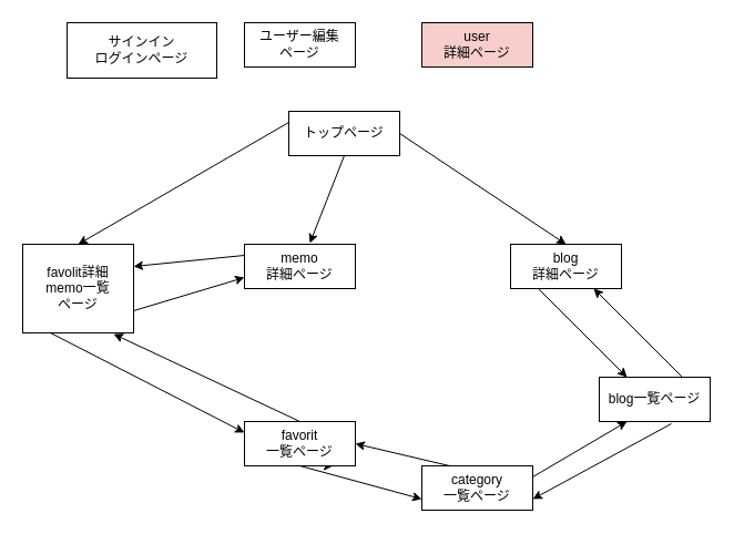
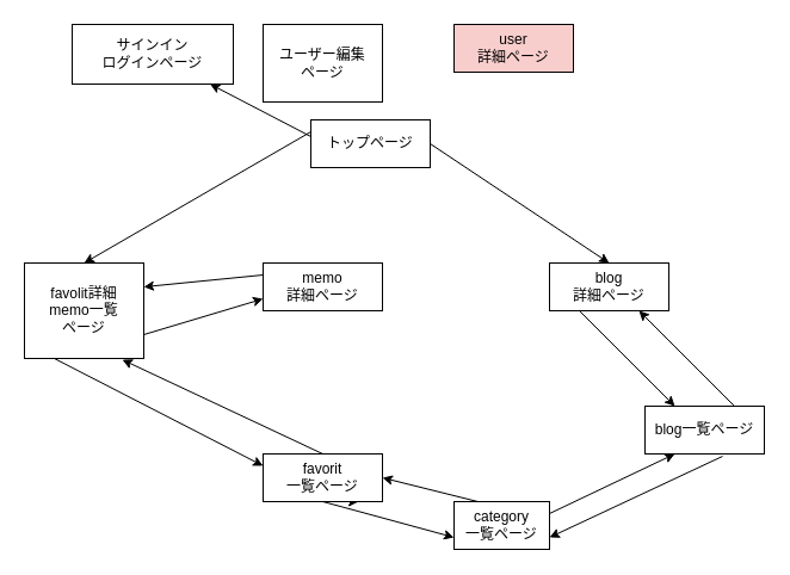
  <mxCell id="0" />
  <mxCell id="1" parent="0" />
  <mxCell id="2" style="edgeStyle=none;html=1;exitX=1;exitY=0.5;exitDx=0;exitDy=0;entryX=0.5;entryY=0;entryDx=0;entryDy=0;" edge="1" parent="1" source="5" target="10"><mxGeometry relative="1" as="geometry" /></mxCell>
  <mxCell id="3" style="edgeStyle=none;html=1;exitX=0;exitY=0.25;exitDx=0;exitDy=0;entryX=0.5;entryY=0;entryDx=0;entryDy=0;" edge="1" parent="1" source="5" target="25"><mxGeometry relative="1" as="geometry" /></mxCell>
- <mxCell id="4" style="edgeStyle=none;html=1;exitX=0.5;exitY=1;exitDx=0;exitDy=0;entryX=0.59;entryY=-0.025;entryDx=0;entryDy=0;entryPerimeter=0;" edge="1" parent="1" source="5" target="19"><mxGeometry relative="1" as="geometry" /></mxCell>
+ <mxCell id="4" style="edgeStyle=none;html=1;exitX=0.5;exitY=1;exitDx=0;exitDy=0;" edge="1" parent="1" source="5" target="6"><mxGeometry relative="1" as="geometry" /></mxCell>
  <mxCell id="5" value="トップページ" style="whiteSpace=wrap;html=1;align=center;" vertex="1" parent="1"><mxGeometry x="260" y="100" width="100" height="40" as="geometry" /></mxCell>
  <mxCell id="6" value="サインイン&lt;br&gt;ログインページ" style="whiteSpace=wrap;html=1;align=center;" vertex="1" parent="1"><mxGeometry x="60" y="20" width="135" height="50" as="geometry" /></mxCell>
  <mxCell id="7" value="user&lt;br&gt;詳細ページ" style="whiteSpace=wrap;html=1;align=center;fillColor=#f8cecc;" vertex="1" parent="1"><mxGeometry x="380" y="20" width="100" height="40" as="geometry" /></mxCell>
- <mxCell id="8" value="ユーザー編集&lt;br&gt;ページ" style="whiteSpace=wrap;html=1;align=center;" vertex="1" parent="1"><mxGeometry x="220" y="20" width="100" height="40" as="geometry" /></mxCell>
+ <mxCell id="8" value="ユーザー編集&lt;br&gt;ページ" style="whiteSpace=wrap;html=1;align=center;" vertex="1" parent="1"><mxGeometry x="220" y="20" width="100" height="65" as="geometry" /></mxCell>
  <mxCell id="9" style="edgeStyle=none;html=1;exitX=0.25;exitY=1;exitDx=0;exitDy=0;entryX=0.25;entryY=0;entryDx=0;entryDy=0;" edge="1" parent="1" source="10" target="17"><mxGeometry relative="1" as="geometry" /></mxCell>
  <mxCell id="10" value="blog&lt;br&gt;詳細ページ" style="whiteSpace=wrap;html=1;align=center;" vertex="1" parent="1"><mxGeometry x="460" y="220" width="100" height="40" as="geometry" /></mxCell>
  <mxCell id="11" style="edgeStyle=none;html=1;exitX=0.5;exitY=1;exitDx=0;exitDy=0;entryX=0;entryY=0.75;entryDx=0;entryDy=0;" edge="1" parent="1" source="14" target="22"><mxGeometry relative="1" as="geometry" /></mxCell>
  <mxCell id="12" style="edgeStyle=none;html=1;exitX=0.75;exitY=1;exitDx=0;exitDy=0;" edge="1" parent="1" source="14"><mxGeometry relative="1" as="geometry"><mxPoint x="300" y="420" as="targetPoint" /></mxGeometry></mxCell>
  <mxCell id="13" style="edgeStyle=none;html=1;exitX=0.5;exitY=0;exitDx=0;exitDy=0;entryX=0.82;entryY=1.013;entryDx=0;entryDy=0;entryPerimeter=0;" edge="1" parent="1" source="14" target="25"><mxGeometry relative="1" as="geometry" /></mxCell>
  <mxCell id="14" value="favorit&lt;br&gt;一覧ページ" style="whiteSpace=wrap;html=1;align=center;" vertex="1" parent="1"><mxGeometry x="220" y="380" width="100" height="40" as="geometry" /></mxCell>
  <mxCell id="15" style="edgeStyle=none;html=1;exitX=0.65;exitY=1.05;exitDx=0;exitDy=0;entryX=1;entryY=0.75;entryDx=0;entryDy=0;exitPerimeter=0;" edge="1" parent="1" source="17" target="22"><mxGeometry relative="1" as="geometry" /></mxCell>
  <mxCell id="16" style="edgeStyle=none;html=1;exitX=0.75;exitY=0;exitDx=0;exitDy=0;entryX=0.75;entryY=1;entryDx=0;entryDy=0;" edge="1" parent="1" source="17" target="10"><mxGeometry relative="1" as="geometry" /></mxCell>
  <mxCell id="17" value="blog一覧ページ" style="whiteSpace=wrap;html=1;align=center;" vertex="1" parent="1"><mxGeometry x="540" y="340" width="100" height="40" as="geometry" /></mxCell>
  <mxCell id="18" style="edgeStyle=none;html=1;exitX=0;exitY=0.25;exitDx=0;exitDy=0;entryX=1;entryY=0.25;entryDx=0;entryDy=0;" edge="1" parent="1" source="19" target="25"><mxGeometry relative="1" as="geometry" /></mxCell>
  <mxCell id="19" value="memo&lt;br&gt;詳細ページ" style="whiteSpace=wrap;html=1;align=center;" vertex="1" parent="1"><mxGeometry x="220" y="220" width="100" height="40" as="geometry" /></mxCell>
  <mxCell id="20" style="edgeStyle=none;html=1;exitX=1;exitY=0.25;exitDx=0;exitDy=0;entryX=0.25;entryY=1;entryDx=0;entryDy=0;" edge="1" parent="1" source="22" target="17"><mxGeometry relative="1" as="geometry" /></mxCell>
  <mxCell id="21" style="edgeStyle=none;html=1;exitX=0.25;exitY=0;exitDx=0;exitDy=0;" edge="1" parent="1" source="22"><mxGeometry relative="1" as="geometry"><mxPoint x="320" y="400" as="targetPoint" /></mxGeometry></mxCell>
- <mxCell id="22" value="category&lt;br&gt;一覧ページ" style="whiteSpace=wrap;html=1;align=center;" vertex="1" parent="1"><mxGeometry x="380" y="420" width="100" height="40" as="geometry" /></mxCell>
+ <mxCell id="22" value="category&lt;br&gt;一覧ページ" style="whiteSpace=wrap;html=1;align=center;" vertex="1" parent="1"><mxGeometry x="380" y="420" width="80" height="40" as="geometry" /></mxCell>
  <mxCell id="23" style="edgeStyle=none;html=1;exitX=1;exitY=0.75;exitDx=0;exitDy=0;entryX=0;entryY=0.75;entryDx=0;entryDy=0;" edge="1" parent="1" source="25" target="19"><mxGeometry relative="1" as="geometry" /></mxCell>
  <mxCell id="24" style="edgeStyle=none;html=1;exitX=0.25;exitY=1;exitDx=0;exitDy=0;entryX=0;entryY=0.25;entryDx=0;entryDy=0;" edge="1" parent="1" source="25" target="14"><mxGeometry relative="1" as="geometry" /></mxCell>
  <mxCell id="25" value="favolit詳細&lt;br&gt;memo一覧&lt;br&gt;ページ" style="whiteSpace=wrap;html=1;align=center;" vertex="1" parent="1"><mxGeometry x="20" y="220" width="100" height="80" as="geometry" /></mxCell>
